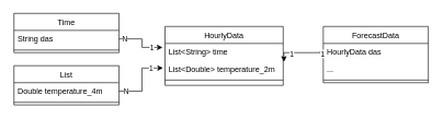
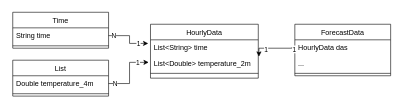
  <mxCell id="0" />
  <mxCell id="1" parent="0" />
  <mxCell id="2" value="Time" style="swimlane;fontStyle=0;align=center;verticalAlign=top;childLayout=stackLayout;horizontal=1;startSize=26;horizontalStack=0;resizeParent=1;resizeLast=0;collapsible=1;marginBottom=0;rounded=0;shadow=0;strokeWidth=1;" parent="1" vertex="1"><mxGeometry x="20" y="20" width="160" height="60" as="geometry"><mxRectangle x="230" y="140" width="160" height="26" as="alternateBounds" /></mxGeometry></mxCell>
- <mxCell id="3" value="String das" style="text;align=left;verticalAlign=top;spacingLeft=4;spacingRight=4;overflow=hidden;rotatable=0;points=[[0,0.5],[1,0.5]];portConstraint=eastwest;" parent="2" vertex="1"><mxGeometry y="26" width="160" height="26" as="geometry" /></mxCell>
+ <mxCell id="3" value="String time" style="text;align=left;verticalAlign=top;spacingLeft=4;spacingRight=4;overflow=hidden;rotatable=0;points=[[0,0.5],[1,0.5]];portConstraint=eastwest;" parent="2" vertex="1"><mxGeometry y="26" width="160" height="26" as="geometry" /></mxCell>
  <mxCell id="4" value="" style="line;html=1;strokeWidth=1;align=left;verticalAlign=middle;spacingTop=-1;spacingLeft=3;spacingRight=3;rotatable=0;labelPosition=right;points=[];portConstraint=eastwest;" parent="2" vertex="1"><mxGeometry y="52" width="160" height="8" as="geometry" /></mxCell>
  <mxCell id="5" value="List" style="swimlane;fontStyle=0;align=center;verticalAlign=top;childLayout=stackLayout;horizontal=1;startSize=26;horizontalStack=0;resizeParent=1;resizeLast=0;collapsible=1;marginBottom=0;rounded=0;shadow=0;strokeWidth=1;" parent="1" vertex="1"><mxGeometry x="20" y="100" width="160" height="60" as="geometry"><mxRectangle x="550" y="140" width="160" height="26" as="alternateBounds" /></mxGeometry></mxCell>
  <mxCell id="6" value="Double temperature_4m" style="text;align=left;verticalAlign=top;spacingLeft=4;spacingRight=4;overflow=hidden;rotatable=0;points=[[0,0.5],[1,0.5]];portConstraint=eastwest;" parent="5" vertex="1"><mxGeometry y="26" width="160" height="26" as="geometry" /></mxCell>
  <mxCell id="7" value="" style="line;html=1;strokeWidth=1;align=left;verticalAlign=middle;spacingTop=-1;spacingLeft=3;spacingRight=3;rotatable=0;labelPosition=right;points=[];portConstraint=eastwest;" parent="5" vertex="1"><mxGeometry y="52" width="160" height="8" as="geometry" /></mxCell>
  <mxCell id="8" value="ForecastData" style="swimlane;fontStyle=0;align=center;verticalAlign=top;childLayout=stackLayout;horizontal=1;startSize=26;horizontalStack=0;resizeParent=1;resizeLast=0;collapsible=1;marginBottom=0;rounded=0;shadow=0;strokeWidth=1;" vertex="1" parent="1"><mxGeometry x="491" y="40" width="160" height="86" as="geometry"><mxRectangle x="550" y="140" width="160" height="26" as="alternateBounds" /></mxGeometry></mxCell>
  <mxCell id="9" value="HourlyData das" style="text;align=left;verticalAlign=top;spacingLeft=4;spacingRight=4;overflow=hidden;rotatable=0;points=[[0,0.5],[1,0.5]];portConstraint=eastwest;rounded=0;shadow=0;html=0;" vertex="1" parent="8"><mxGeometry y="26" width="160" height="26" as="geometry" /></mxCell>
  <mxCell id="10" value="..." style="text;align=left;verticalAlign=top;spacingLeft=4;spacingRight=4;overflow=hidden;rotatable=0;points=[[0,0.5],[1,0.5]];portConstraint=eastwest;rounded=0;shadow=0;html=0;" vertex="1" parent="8"><mxGeometry y="52" width="160" height="26" as="geometry" /></mxCell>
  <mxCell id="11" value="" style="line;html=1;strokeWidth=1;align=left;verticalAlign=middle;spacingTop=-1;spacingLeft=3;spacingRight=3;rotatable=0;labelPosition=right;points=[];portConstraint=eastwest;" vertex="1" parent="8"><mxGeometry y="78" width="160" height="8" as="geometry" /></mxCell>
  <mxCell id="12" value="HourlyData" style="swimlane;fontStyle=0;align=center;verticalAlign=top;childLayout=stackLayout;horizontal=1;startSize=26;horizontalStack=0;resizeParent=1;resizeLast=0;collapsible=1;marginBottom=0;rounded=0;shadow=0;strokeWidth=1;" vertex="1" parent="1"><mxGeometry x="250" y="40" width="180" height="90" as="geometry"><mxRectangle x="550" y="140" width="160" height="26" as="alternateBounds" /></mxGeometry></mxCell>
  <mxCell id="13" value="List&lt;String&gt; time" style="text;align=left;verticalAlign=top;spacingLeft=4;spacingRight=4;overflow=hidden;rotatable=0;points=[[0,0.5],[1,0.5]];portConstraint=eastwest;" vertex="1" parent="12"><mxGeometry y="26" width="180" height="26" as="geometry" /></mxCell>
  <mxCell id="14" value="List&lt;Double&gt; temperature_2m" style="text;align=left;verticalAlign=top;spacingLeft=4;spacingRight=4;overflow=hidden;rotatable=0;points=[[0,0.5],[1,0.5]];portConstraint=eastwest;rounded=0;shadow=0;html=0;" vertex="1" parent="12"><mxGeometry y="52" width="180" height="26" as="geometry" /></mxCell>
  <mxCell id="15" value="" style="line;html=1;strokeWidth=1;align=left;verticalAlign=middle;spacingTop=-1;spacingLeft=3;spacingRight=3;rotatable=0;labelPosition=right;points=[];portConstraint=eastwest;" vertex="1" parent="12"><mxGeometry y="78" width="180" height="8" as="geometry" /></mxCell>
  <mxCell id="16" style="edgeStyle=orthogonalEdgeStyle;rounded=0;orthogonalLoop=1;jettySize=auto;html=1;entryX=1.006;entryY=0.077;entryDx=0;entryDy=0;entryPerimeter=0;" edge="1" parent="1" source="9" target="14"><mxGeometry relative="1" as="geometry"><Array as="points"><mxPoint x="486" y="79" /><mxPoint x="431" y="80" /></Array></mxGeometry></mxCell>
  <mxCell id="17" value="1" style="edgeLabel;html=1;align=center;verticalAlign=middle;resizable=0;points=[];" vertex="1" connectable="0" parent="16"><mxGeometry x="0.746" y="3" relative="1" as="geometry"><mxPoint x="8" y="-3" as="offset" /></mxGeometry></mxCell>
  <mxCell id="18" value="1" style="edgeLabel;html=1;align=center;verticalAlign=middle;resizable=0;points=[];" vertex="1" connectable="0" parent="16"><mxGeometry x="-0.735" y="1" relative="1" as="geometry"><mxPoint x="7" as="offset" /></mxGeometry></mxCell>
  <mxCell id="19" style="edgeStyle=orthogonalEdgeStyle;rounded=0;orthogonalLoop=1;jettySize=auto;html=1;entryX=-0.021;entryY=0.231;entryDx=0;entryDy=0;entryPerimeter=0;" edge="1" parent="1" source="3" target="13"><mxGeometry relative="1" as="geometry" /></mxCell>
  <mxCell id="20" value="1" style="edgeLabel;html=1;align=center;verticalAlign=middle;resizable=0;points=[];" vertex="1" connectable="0" parent="19"><mxGeometry x="0.593" relative="1" as="geometry"><mxPoint as="offset" /></mxGeometry></mxCell>
  <mxCell id="21" value="N" style="edgeLabel;html=1;align=center;verticalAlign=middle;resizable=0;points=[];" vertex="1" connectable="0" parent="19"><mxGeometry x="-0.797" y="1" relative="1" as="geometry"><mxPoint as="offset" /></mxGeometry></mxCell>
  <mxCell id="22" style="edgeStyle=orthogonalEdgeStyle;rounded=0;orthogonalLoop=1;jettySize=auto;html=1;entryX=-0.017;entryY=0.446;entryDx=0;entryDy=0;entryPerimeter=0;" edge="1" parent="1" source="6" target="14"><mxGeometry relative="1" as="geometry" /></mxCell>
  <mxCell id="23" value="1" style="edgeLabel;html=1;align=center;verticalAlign=middle;resizable=0;points=[];" vertex="1" connectable="0" parent="22"><mxGeometry x="0.648" relative="1" as="geometry"><mxPoint as="offset" /></mxGeometry></mxCell>
  <mxCell id="24" value="N" style="edgeLabel;html=1;align=center;verticalAlign=middle;resizable=0;points=[];" vertex="1" connectable="0" parent="22"><mxGeometry x="-0.795" relative="1" as="geometry"><mxPoint as="offset" /></mxGeometry></mxCell>
